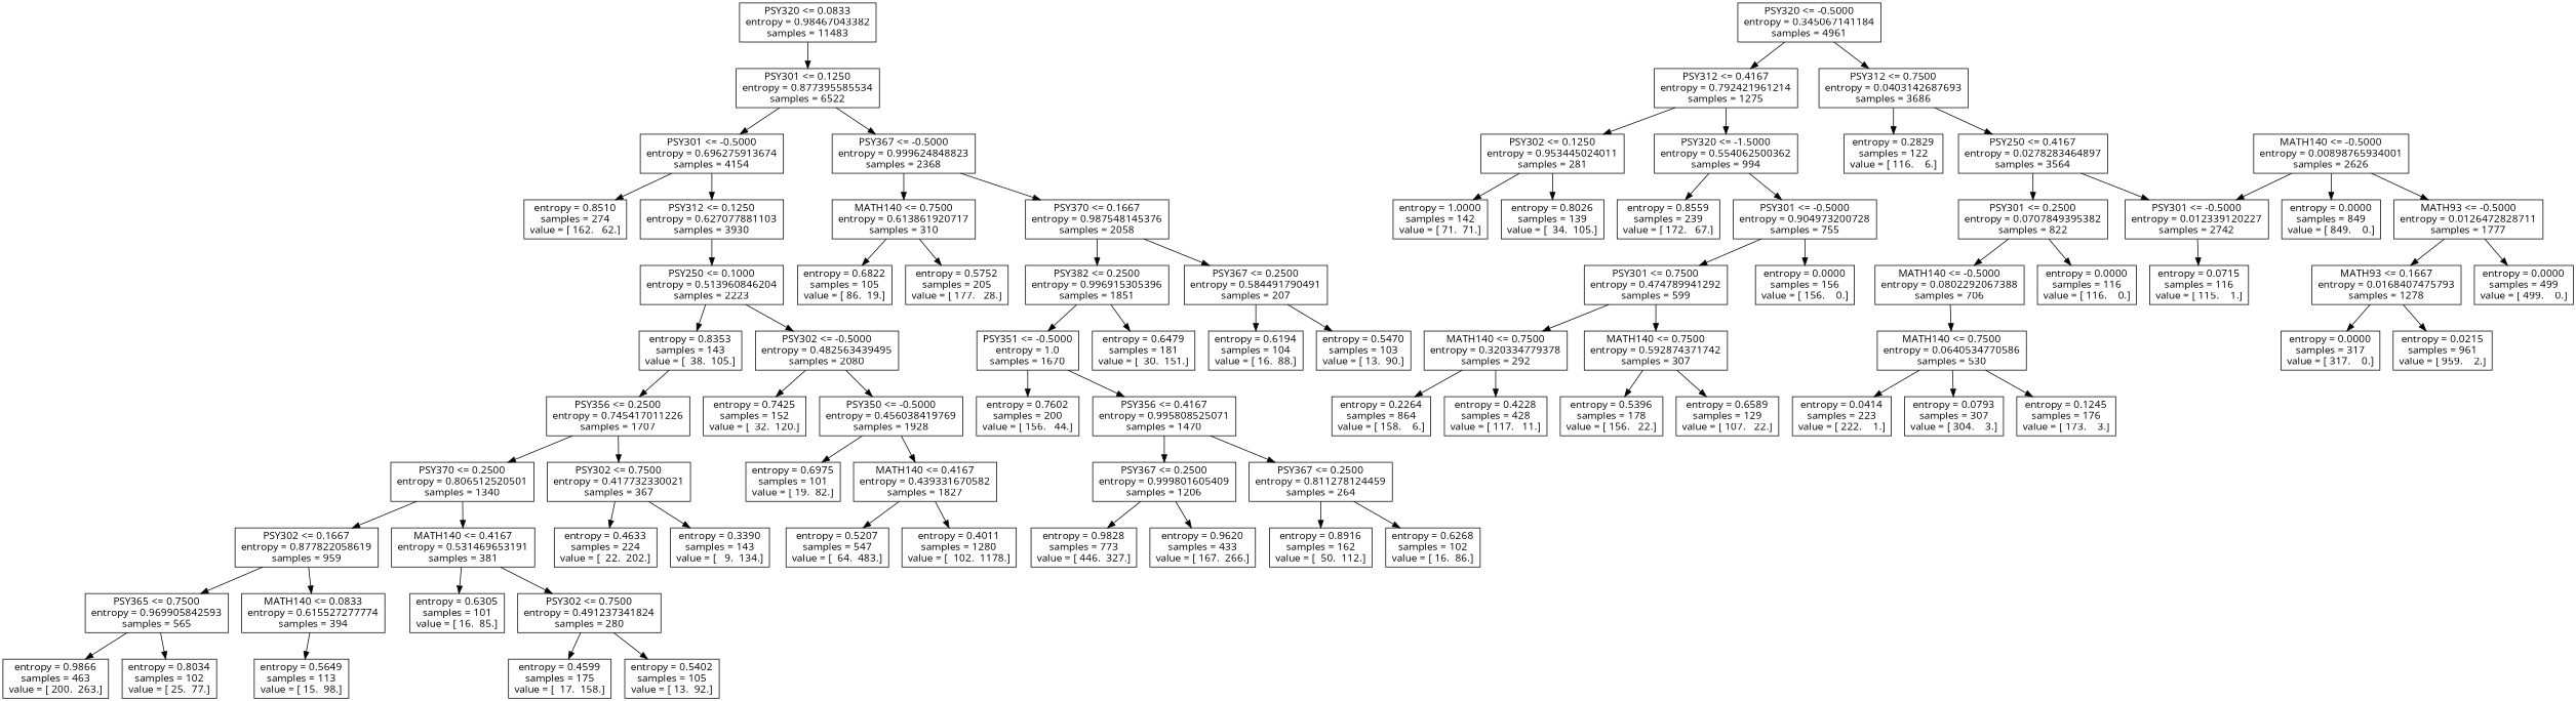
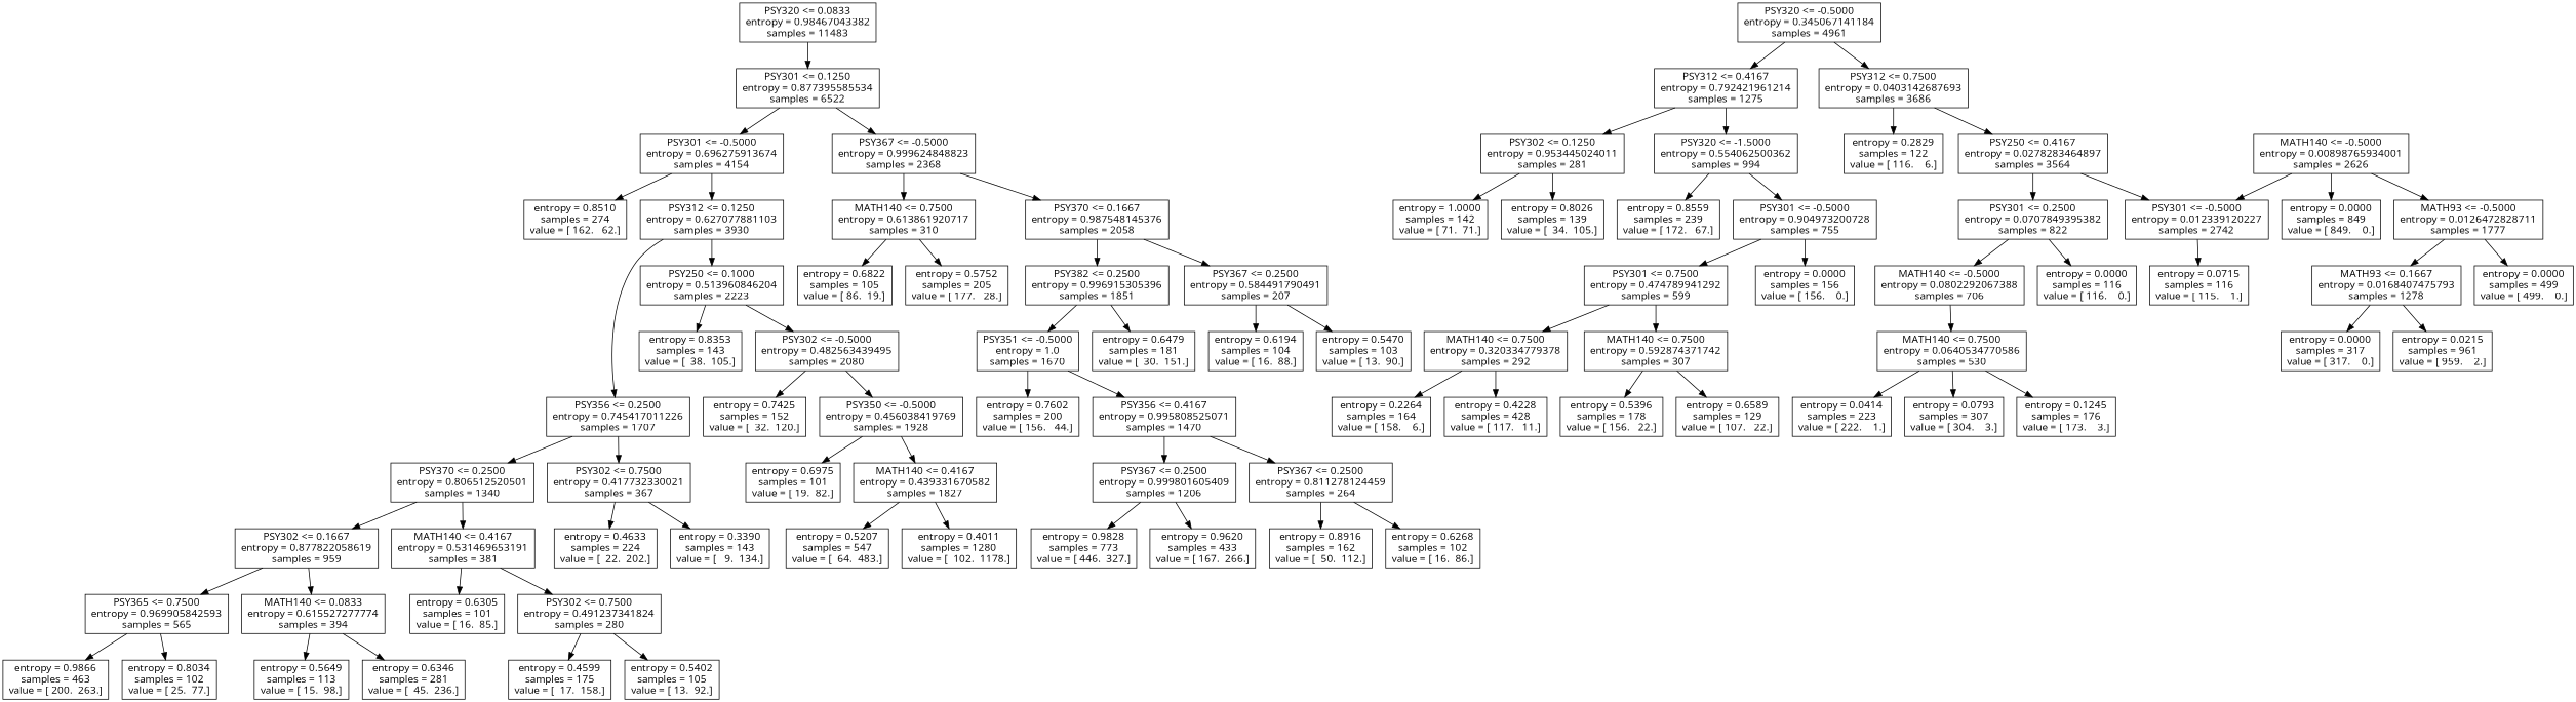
  digraph {
    fontname="Open Sans"
    node [fontname="Open Sans" shape=box]
    edge [fontname="Open Sans"]
    n1 [label="PSY320 <= 0.0833\nentropy = 0.98467043382\nsamples = 11483"]
    n2 [label="PSY301 <= 0.1250\nentropy = 0.877395585534\nsamples = 6522"]
    n3 [label="PSY320 <= -0.5000\nentropy = 0.345067141184\nsamples = 4961"]
    n4 [label="PSY312 <= 0.4167\nentropy = 0.792421961214\nsamples = 1275"]
    n5 [label="PSY312 <= 0.7500\nentropy = 0.0403142687693\nsamples = 3686"]
    n6 [label="PSY301 <= -0.5000\nentropy = 0.696275913674\nsamples = 4154"]
    n7 [label="PSY367 <= -0.5000\nentropy = 0.999624848823\nsamples = 2368"]
    n8 [label="PSY320 <= -1.5000\nentropy = 0.554062500362\nsamples = 994"]
    n9 [label="PSY302 <= 0.1250\nentropy = 0.953445024011\nsamples = 281"]
    n10 [label="PSY250 <= 0.4167\nentropy = 0.0278283464897\nsamples = 3564"]
    n11 [label="entropy = 0.2829\nsamples = 122\nvalue = [ 116.    6.]"]
    n12 [label="entropy = 0.8559\nsamples = 239\nvalue = [ 172.   67.]"]
    n13 [label="PSY301 <= -0.5000\nentropy = 0.904973200728\nsamples = 755"]
    n14 [label="entropy = 1.0000\nsamples = 142\nvalue = [ 71.  71.]"]
    n15 [label="entropy = 0.8026\nsamples = 139\nvalue = [  34.  105.]"]
    n16 [label="entropy = 0.0000\nsamples = 156\nvalue = [ 156.    0.]"]
    n17 [label="PSY301 <= 0.7500\nentropy = 0.474789941292\nsamples = 599"]
    n18 [label="MATH140 <= 0.7500\nentropy = 0.592874371742\nsamples = 307"]
    n19 [label="MATH140 <= 0.7500\nentropy = 0.320334779378\nsamples = 292"]
    n20 [label="entropy = 0.6589\nsamples = 129\nvalue = [ 107.   22.]"]
    n21 [label="entropy = 0.5396\nsamples = 178\nvalue = [ 156.   22.]"]
    n22 [label="entropy = 0.4228\nsamples = 428\nvalue = [ 117.   11.]"]
-   n23 [label="entropy = 0.2264\nsamples = 864\nvalue = [ 158.    6.]"]
+   n23 [label="entropy = 0.2264\nsamples = 164\nvalue = [ 158.    6.]"]
    n24 [label="PSY301 <= -0.5000\nentropy = 0.012339120227\nsamples = 2742"]
    n25 [label="PSY301 <= 0.2500\nentropy = 0.0707849395382\nsamples = 822"]
    n26 [label="entropy = 0.0715\nsamples = 116\nvalue = [ 115.    1.]"]
    n27 [label="MATH140 <= -0.5000\nentropy = 0.0802292067388\nsamples = 706"]
    n28 [label="entropy = 0.0000\nsamples = 116\nvalue = [ 116.    0.]"]
    n29 [label="MATH140 <= -0.5000\nentropy = 0.00898765934001\nsamples = 2626"]
    n30 [label="entropy = 0.0000\nsamples = 849\nvalue = [ 849.    0.]"]
    n31 [label="MATH93 <= -0.5000\nentropy = 0.0126472828711\nsamples = 1777"]
    n32 [label="entropy = 0.0000\nsamples = 499\nvalue = [ 499.    0.]"]
    n33 [label="MATH93 <= 0.1667\nentropy = 0.0168407475793\nsamples = 1278"]
    n34 [label="entropy = 0.0215\nsamples = 961\nvalue = [ 959.    2.]"]
    n35 [label="entropy = 0.0000\nsamples = 317\nvalue = [ 317.    0.]"]
    n36 [label="MATH140 <= 0.7500\nentropy = 0.0640534770586\nsamples = 530"]
    n37 [label="entropy = 0.1245\nsamples = 176\nvalue = [ 173.    3.]"]
    n38 [label="entropy = 0.0414\nsamples = 223\nvalue = [ 222.    1.]"]
    n39 [label="entropy = 0.0793\nsamples = 307\nvalue = [ 304.    3.]"]
    n40 [label="entropy = 0.8510\nsamples = 274\nvalue = [ 162.   62.]"]
    n41 [label="PSY312 <= 0.1250\nentropy = 0.627077881103\nsamples = 3930"]
    n42 [label="MATH140 <= 0.7500\nentropy = 0.613861920717\nsamples = 310"]
    n43 [label="PSY370 <= 0.1667\nentropy = 0.987548145376\nsamples = 2058"]
    n44 [label="PSY356 <= 0.2500\nentropy = 0.745417011226\nsamples = 1707"]
    n45 [label="PSY250 <= 0.1000\nentropy = 0.513960846204\nsamples = 2223"]
    n46 [label="PSY370 <= 0.2500\nentropy = 0.806512520501\nsamples = 1340"]
    n47 [label="PSY302 <= 0.7500\nentropy = 0.417732330021\nsamples = 367"]
    n48 [label="entropy = 0.8353\nsamples = 143\nvalue = [  38.  105.]"]
    n49 [label="PSY302 <= -0.5000\nentropy = 0.482563439495\nsamples = 2080"]
    n50 [label="PSY302 <= 0.1667\nentropy = 0.877822058619\nsamples = 959"]
    n51 [label="MATH140 <= 0.4167\nentropy = 0.531469653191\nsamples = 381"]
    n52 [label="entropy = 0.4633\nsamples = 224\nvalue = [  22.  202.]"]
    n53 [label="entropy = 0.3390\nsamples = 143\nvalue = [   9.  134.]"]
    n54 [label="PSY365 <= 0.7500\nentropy = 0.969905842593\nsamples = 565"]
    n55 [label="MATH140 <= 0.0833\nentropy = 0.615527277774\nsamples = 394"]
    n56 [label="entropy = 0.6305\nsamples = 101\nvalue = [ 16.  85.]"]
    n57 [label="PSY302 <= 0.7500\nentropy = 0.491237341824\nsamples = 280"]
    n58 [label="entropy = 0.9866\nsamples = 463\nvalue = [ 200.  263.]"]
    n59 [label="entropy = 0.8034\nsamples = 102\nvalue = [ 25.  77.]"]
    n60 [label="entropy = 0.5649\nsamples = 113\nvalue = [ 15.  98.]"]
+   n61 [label="entropy = 0.6346\nsamples = 281\nvalue = [  45.  236.]"]
    n62 [label="entropy = 0.4599\nsamples = 175\nvalue = [  17.  158.]"]
    n63 [label="entropy = 0.5402\nsamples = 105\nvalue = [ 13.  92.]"]
    n64 [label="entropy = 0.7425\nsamples = 152\nvalue = [  32.  120.]"]
    n65 [label="PSY350 <= -0.5000\nentropy = 0.456038419769\nsamples = 1928"]
    n66 [label="entropy = 0.6975\nsamples = 101\nvalue = [ 19.  82.]"]
    n67 [label="MATH140 <= 0.4167\nentropy = 0.439331670582\nsamples = 1827"]
    n68 [label="entropy = 0.5207\nsamples = 547\nvalue = [  64.  483.]"]
    n69 [label="entropy = 0.4011\nsamples = 1280\nvalue = [  102.  1178.]"]
    n70 [label="entropy = 0.6822\nsamples = 105\nvalue = [ 86.  19.]"]
    n71 [label="entropy = 0.5752\nsamples = 205\nvalue = [ 177.   28.]"]
    n72 [label="PSY382 <= 0.2500\nentropy = 0.996915305396\nsamples = 1851"]
    n73 [label="PSY367 <= 0.2500\nentropy = 0.584491790491\nsamples = 207"]
    n74 [label="PSY351 <= -0.5000\nentropy = 1.0\nsamples = 1670"]
    n75 [label="entropy = 0.6479\nsamples = 181\nvalue = [  30.  151.]"]
    n76 [label="entropy = 0.6194\nsamples = 104\nvalue = [ 16.  88.]"]
    n77 [label="entropy = 0.5470\nsamples = 103\nvalue = [ 13.  90.]"]
    n78 [label="entropy = 0.7602\nsamples = 200\nvalue = [ 156.   44.]"]
    n79 [label="PSY356 <= 0.4167\nentropy = 0.995808525071\nsamples = 1470"]
    n80 [label="PSY367 <= 0.2500\nentropy = 0.999801605409\nsamples = 1206"]
    n81 [label="PSY367 <= 0.2500\nentropy = 0.811278124459\nsamples = 264"]
    n82 [label="entropy = 0.9828\nsamples = 773\nvalue = [ 446.  327.]"]
    n83 [label="entropy = 0.9620\nsamples = 433\nvalue = [ 167.  266.]"]
    n84 [label="entropy = 0.8916\nsamples = 162\nvalue = [  50.  112.]"]
    n85 [label="entropy = 0.6268\nsamples = 102\nvalue = [ 16.  86.]"]
    n1 -> n2
    n2 -> n6
    n2 -> n7
    n3 -> n4
    n3 -> n5
    n4 -> n8
    n4 -> n9
    n5 -> n10
    n5 -> n11
    n6 -> n40
    n6 -> n41
    n7 -> n42
    n7 -> n43
    n8 -> n12
    n8 -> n13
    n9 -> n14
    n9 -> n15
    n10 -> n24
    n10 -> n25
    n13 -> n16
    n13 -> n17
    n17 -> n18
    n17 -> n19
    n18 -> n20
    n18 -> n21
    n19 -> n22
    n19 -> n23
    n24 -> n26
    n25 -> n27
    n25 -> n28
    n27 -> n36
    n29 -> n24
    n29 -> n30
    n29 -> n31
    n31 -> n32
    n31 -> n33
    n33 -> n34
    n33 -> n35
    n36 -> n37
    n36 -> n38
    n36 -> n39
-   n48 -> n44
+   n41 -> n44
    n41 -> n45
    n42 -> n70
    n42 -> n71
    n43 -> n72
    n43 -> n73
    n44 -> n46
    n44 -> n47
    n45 -> n48
    n45 -> n49
    n46 -> n50
    n46 -> n51
    n47 -> n52
    n47 -> n53
    n49 -> n64
    n49 -> n65
    n50 -> n54
    n50 -> n55
    n51 -> n56
    n51 -> n57
    n54 -> n58
    n54 -> n59
    n55 -> n60
+   n55 -> n61
    n57 -> n62
    n57 -> n63
    n65 -> n66
    n65 -> n67
    n67 -> n68
    n67 -> n69
    n72 -> n74
    n72 -> n75
    n73 -> n76
    n73 -> n77
    n74 -> n78
    n74 -> n79
    n79 -> n80
    n79 -> n81
    n80 -> n82
    n80 -> n83
    n81 -> n84
    n81 -> n85
  }
